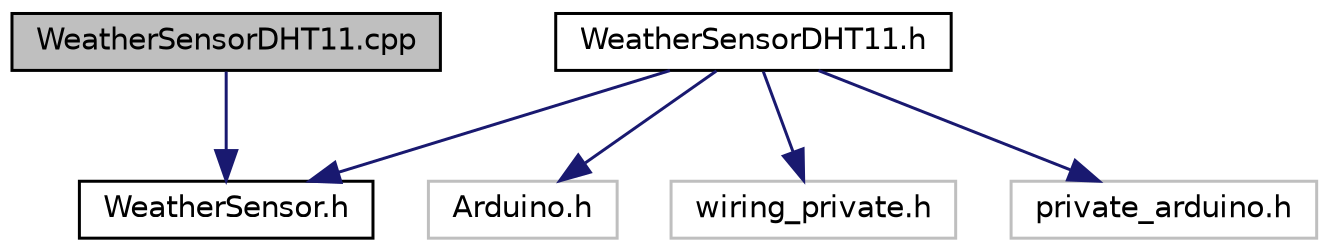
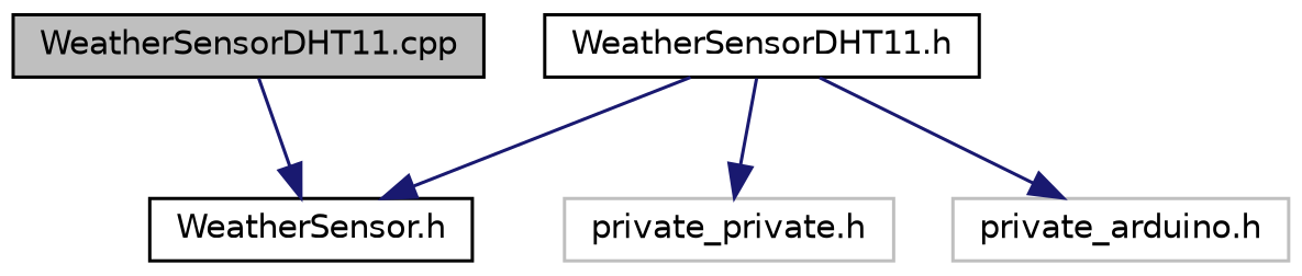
  digraph {
    node [color=black fillcolor=white fontname=Helvetica fontsize=10 shape=record style=filled]
    edge [color=midnightblue fontname=Helvetica fontsize=10 labelfontname=Helvetica labelfontsize=10 style=solid]
    n1 [fillcolor=grey75 fontcolor=black height=0.2 label="WeatherSensorDHT11.cpp" width=0.4]
    n2 [height=0.2 label="WeatherSensor.h" width=0.4]
    n3 [height=0.2 label="WeatherSensorDHT11.h" width=0.4]
-   n4 [color=grey75 height=0.2 label="Arduino.h" width=0.4]
-   n5 [color=grey75 height=0.2 label="wiring_private.h" width=0.4]
+   n5 [color=grey75 height=0.2 label="private_private.h" width=0.4]
    n6 [color=grey75 height=0.2 label="private_arduino.h" width=0.4]
    n1 -> n2
    n3 -> n2
-   n3 -> n4
    n3 -> n5
    n3 -> n6
  }
